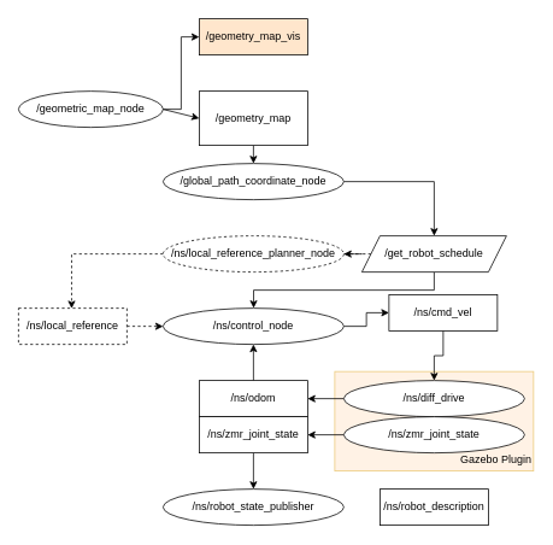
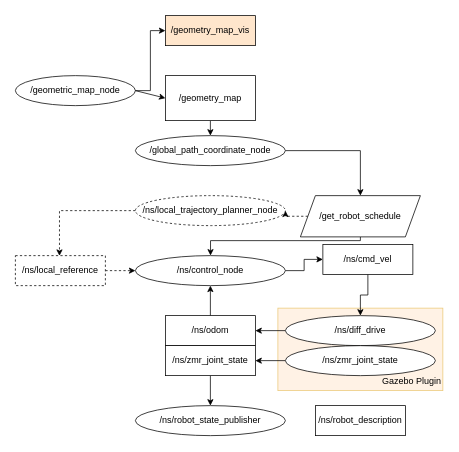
  <mxCell id="0" />
  <mxCell id="1" parent="0" />
  <mxCell id="2" value="&lt;br&gt;&lt;br&gt;&lt;br&gt;&lt;br&gt;&lt;br&gt;&lt;br&gt;&lt;div style=&quot;&quot;&gt;&lt;span style=&quot;background-color: initial;&quot;&gt;Gazebo Plugin&lt;/span&gt;&lt;/div&gt;" style="rounded=0;whiteSpace=wrap;html=1;fillColor=#ffe6cc;strokeColor=#d79b00;opacity=50;align=right;" vertex="1" parent="1"><mxGeometry x="370" y="410" width="220" height="110" as="geometry" /></mxCell>
  <mxCell id="3" style="edgeStyle=orthogonalEdgeStyle;rounded=0;orthogonalLoop=1;jettySize=auto;html=1;exitX=1;exitY=0.5;exitDx=0;exitDy=0;entryX=0;entryY=0.5;entryDx=0;entryDy=0;" edge="1" parent="1" source="4" target="7"><mxGeometry relative="1" as="geometry" /></mxCell>
  <mxCell id="4" value="/geometric_map_node" style="ellipse;whiteSpace=wrap;html=1;" vertex="1" parent="1"><mxGeometry x="20" y="100" width="160" height="40" as="geometry" /></mxCell>
  <mxCell id="5" style="edgeStyle=orthogonalEdgeStyle;rounded=0;orthogonalLoop=1;jettySize=auto;html=1;exitX=0.5;exitY=1;exitDx=0;exitDy=0;entryX=0.5;entryY=0;entryDx=0;entryDy=0;" edge="1" parent="1" source="6" target="9"><mxGeometry relative="1" as="geometry" /></mxCell>
  <mxCell id="6" value="/geometry_map" style="rounded=0;whiteSpace=wrap;html=1;" vertex="1" parent="1"><mxGeometry x="220" y="100" width="120" height="60" as="geometry" /></mxCell>
  <mxCell id="7" value="/geometry_map_vis" style="rounded=0;whiteSpace=wrap;html=1;fillColor=#ffe6cc;" vertex="1" parent="1"><mxGeometry x="220" y="20" width="120" height="40" as="geometry" /></mxCell>
  <mxCell id="8" value="" style="edgeStyle=orthogonalEdgeStyle;rounded=0;orthogonalLoop=1;jettySize=auto;html=1;" edge="1" parent="1" source="9" target="13"><mxGeometry relative="1" as="geometry"><Array as="points"><mxPoint x="480" y="200" /></Array></mxGeometry></mxCell>
  <mxCell id="9" value="/global_path_coordinate_node" style="ellipse;whiteSpace=wrap;html=1;" vertex="1" parent="1"><mxGeometry x="180" y="180" width="200" height="40" as="geometry" /></mxCell>
  <mxCell id="10" value="" style="endArrow=classic;html=1;rounded=0;exitX=1;exitY=0.5;exitDx=0;exitDy=0;entryX=0;entryY=0.5;entryDx=0;entryDy=0;" edge="1" parent="1" source="4" target="6"><mxGeometry width="50" height="50" relative="1" as="geometry"><mxPoint x="190" y="200" as="sourcePoint" /><mxPoint x="240" y="150" as="targetPoint" /></mxGeometry></mxCell>
  <mxCell id="11" value="" style="edgeStyle=orthogonalEdgeStyle;rounded=0;orthogonalLoop=1;jettySize=auto;html=1;dashed=1;" edge="1" parent="1" source="13" target="29"><mxGeometry relative="1" as="geometry" /></mxCell>
  <mxCell id="12" value="" style="edgeStyle=orthogonalEdgeStyle;rounded=0;orthogonalLoop=1;jettySize=auto;html=1;entryX=0.501;entryY=-0.003;entryDx=0;entryDy=0;entryPerimeter=0;" edge="1" parent="1" source="13" target="15"><mxGeometry relative="1" as="geometry"><Array as="points"><mxPoint x="480" y="320" /><mxPoint x="280" y="320" /></Array></mxGeometry></mxCell>
- <mxCell id="13" value="/get_robot_schedule" style="shape=parallelogram;perimeter=parallelogramPerimeter;whiteSpace=wrap;html=1;fixedSize=1;" vertex="1" parent="1"><mxGeometry x="400" y="260" width="160" height="40" as="geometry" /></mxCell>
+ <mxCell id="13" value="/get_robot_schedule" style="shape=parallelogram;perimeter=parallelogramPerimeter;whiteSpace=wrap;html=1;fixedSize=1;" vertex="1" parent="1"><mxGeometry x="400" y="260" width="160" height="55" as="geometry" /></mxCell>
  <mxCell id="14" value="" style="edgeStyle=orthogonalEdgeStyle;rounded=0;orthogonalLoop=1;jettySize=auto;html=1;" edge="1" parent="1" source="15" target="17"><mxGeometry relative="1" as="geometry" /></mxCell>
  <mxCell id="15" value="/ns/control_node" style="ellipse;whiteSpace=wrap;html=1;" vertex="1" parent="1"><mxGeometry x="180" y="340" width="200" height="40" as="geometry" /></mxCell>
  <mxCell id="16" value="" style="edgeStyle=orthogonalEdgeStyle;rounded=0;orthogonalLoop=1;jettySize=auto;html=1;" edge="1" parent="1" source="17" target="19"><mxGeometry relative="1" as="geometry" /></mxCell>
  <mxCell id="17" value="/ns/cmd_vel" style="rounded=0;whiteSpace=wrap;html=1;" vertex="1" parent="1"><mxGeometry x="430" y="325" width="120" height="40" as="geometry" /></mxCell>
  <mxCell id="18" value="" style="edgeStyle=orthogonalEdgeStyle;rounded=0;orthogonalLoop=1;jettySize=auto;html=1;" edge="1" parent="1" source="19" target="21"><mxGeometry relative="1" as="geometry" /></mxCell>
  <mxCell id="19" value="/ns/diff_drive" style="ellipse;whiteSpace=wrap;html=1;" vertex="1" parent="1"><mxGeometry x="380" y="420" width="200" height="40" as="geometry" /></mxCell>
  <mxCell id="20" value="" style="edgeStyle=orthogonalEdgeStyle;rounded=0;orthogonalLoop=1;jettySize=auto;html=1;" edge="1" parent="1" source="21" target="15"><mxGeometry relative="1" as="geometry" /></mxCell>
  <mxCell id="21" value="/ns/odom" style="rounded=0;whiteSpace=wrap;html=1;" vertex="1" parent="1"><mxGeometry x="220" y="420" width="120" height="40" as="geometry" /></mxCell>
  <mxCell id="22" value="" style="edgeStyle=orthogonalEdgeStyle;rounded=0;orthogonalLoop=1;jettySize=auto;html=1;" edge="1" parent="1" source="23" target="26"><mxGeometry relative="1" as="geometry" /></mxCell>
  <mxCell id="23" value="/ns/zmr_joint_state" style="rounded=0;whiteSpace=wrap;html=1;" vertex="1" parent="1"><mxGeometry x="220" y="460" width="120" height="40" as="geometry" /></mxCell>
  <mxCell id="24" value="" style="edgeStyle=orthogonalEdgeStyle;rounded=0;orthogonalLoop=1;jettySize=auto;html=1;" edge="1" parent="1" source="25" target="23"><mxGeometry relative="1" as="geometry" /></mxCell>
  <mxCell id="25" value="/ns/zmr_joint_state" style="ellipse;whiteSpace=wrap;html=1;" vertex="1" parent="1"><mxGeometry x="380" y="460" width="200" height="40" as="geometry" /></mxCell>
  <mxCell id="26" value="/ns/robot_state_publisher" style="ellipse;whiteSpace=wrap;html=1;" vertex="1" parent="1"><mxGeometry x="180" y="540" width="200" height="40" as="geometry" /></mxCell>
  <mxCell id="27" value="/ns/robot_description" style="rounded=0;whiteSpace=wrap;html=1;" vertex="1" parent="1"><mxGeometry x="420" y="540" width="120" height="40" as="geometry" /></mxCell>
  <mxCell id="28" value="" style="edgeStyle=orthogonalEdgeStyle;rounded=0;orthogonalLoop=1;jettySize=auto;html=1;entryX=0.49;entryY=0.007;entryDx=0;entryDy=0;entryPerimeter=0;dashed=1;" edge="1" parent="1" source="29" target="31"><mxGeometry relative="1" as="geometry"><mxPoint x="100" y="280" as="targetPoint" /></mxGeometry></mxCell>
- <mxCell id="29" value="/ns/local_reference_planner_node" style="ellipse;whiteSpace=wrap;html=1;dashed=1;" vertex="1" parent="1"><mxGeometry x="180" y="260" width="200" height="40" as="geometry" /></mxCell>
+ <mxCell id="29" value="/ns/local_trajectory_planner_node" style="ellipse;whiteSpace=wrap;html=1;dashed=1;" vertex="1" parent="1"><mxGeometry x="180" y="260" width="200" height="40" as="geometry" /></mxCell>
  <mxCell id="30" value="" style="edgeStyle=orthogonalEdgeStyle;rounded=0;orthogonalLoop=1;jettySize=auto;html=1;dashed=1;" edge="1" parent="1" source="31" target="15"><mxGeometry relative="1" as="geometry" /></mxCell>
  <mxCell id="31" value="/ns/local_reference" style="rounded=0;whiteSpace=wrap;html=1;dashed=1;" vertex="1" parent="1"><mxGeometry x="20" y="340" width="120" height="40" as="geometry" /></mxCell>
